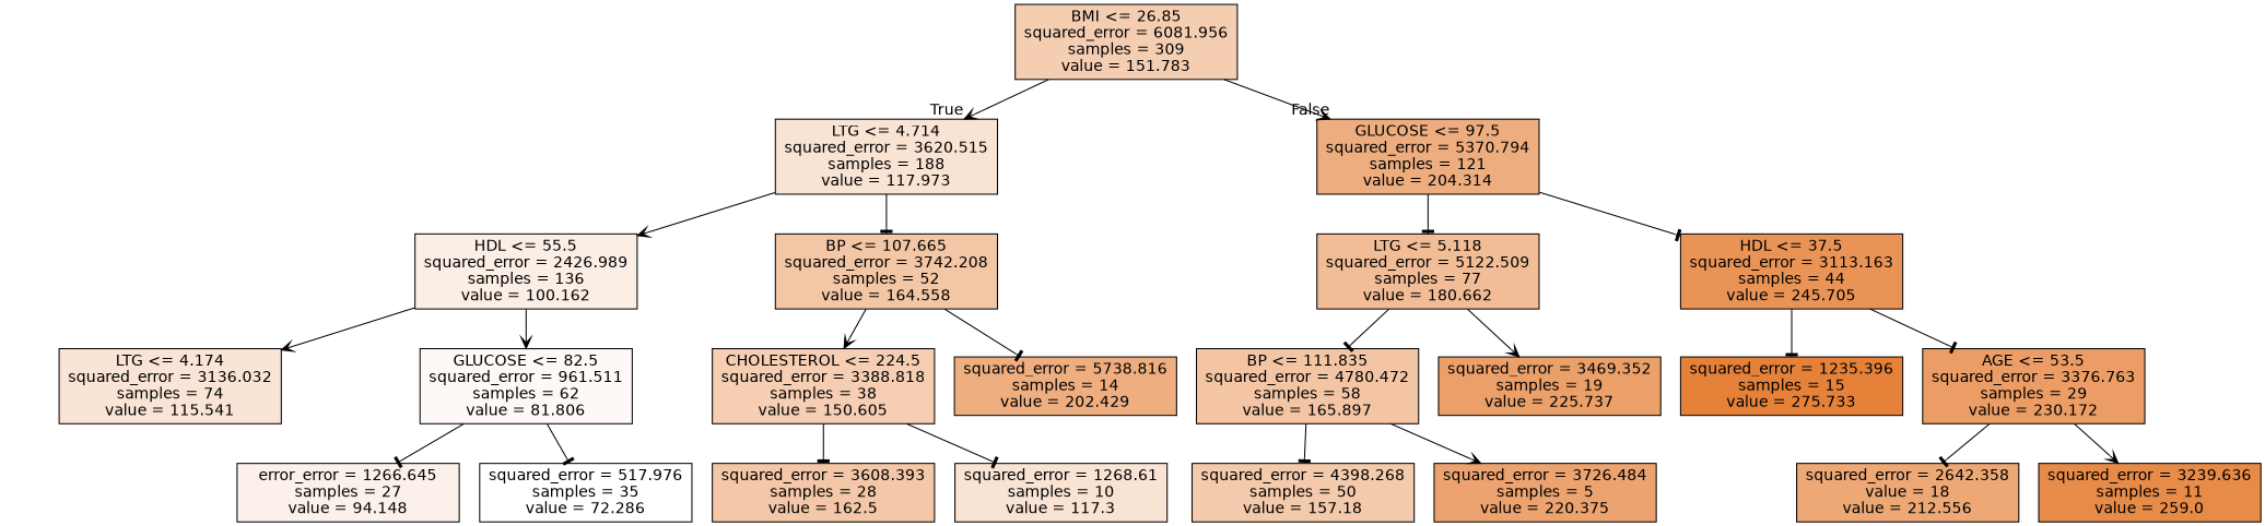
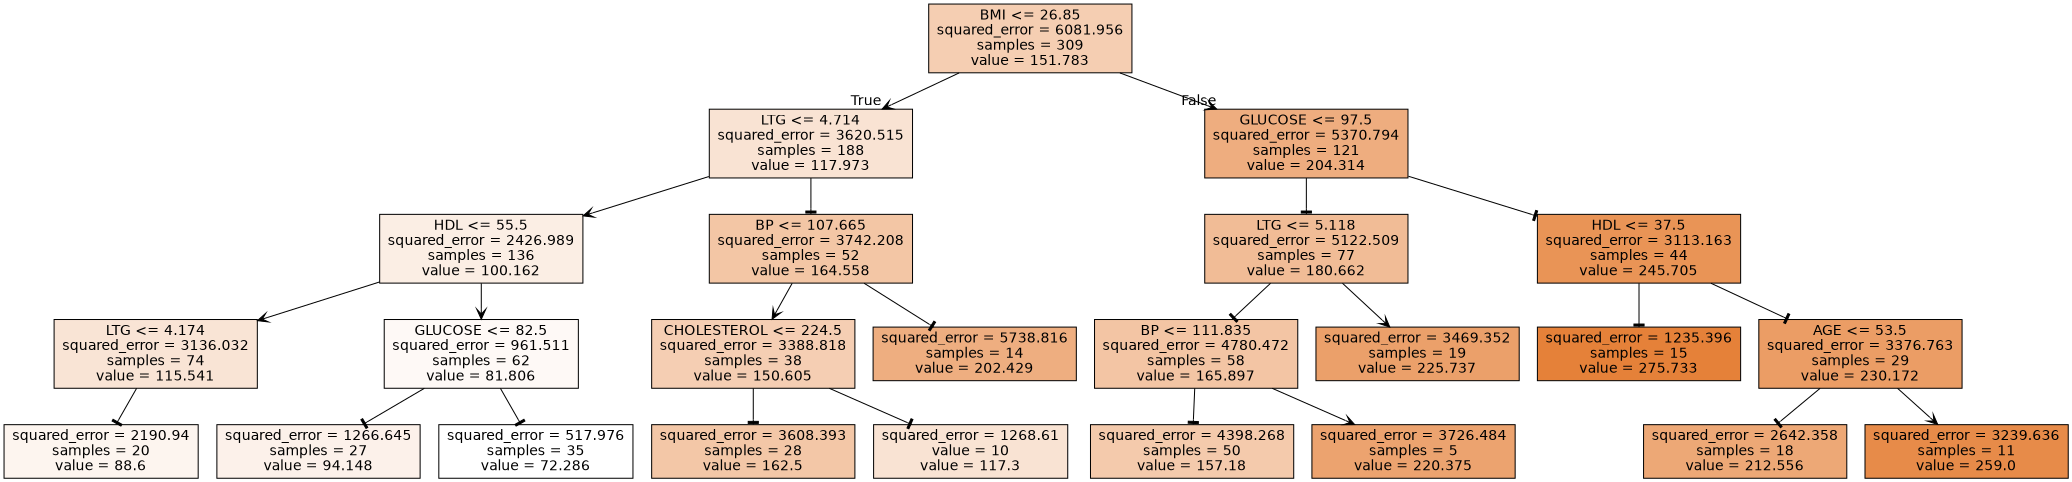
  digraph {
    node [color=black fillcolor="#f9e3d3" fontname=helvetica shape=box style=filled]
    edge [arrowhead=tee fontname=helvetica]
    n1 [fillcolor="#f5ceb2" label="BMI <= 26.85\nsquared_error = 6081.956\nsamples = 309\nvalue = 151.783"]
    n2 [label="LTG <= 4.714\nsquared_error = 3620.515\nsamples = 188\nvalue = 117.973"]
    n3 [fillcolor="#eead7f" label="GLUCOSE <= 97.5\nsquared_error = 5370.794\nsamples = 121\nvalue = 204.314"]
    n4 [fillcolor="#fbeee4" label="HDL <= 55.5\nsquared_error = 2426.989\nsamples = 136\nvalue = 100.162"]
    n5 [fillcolor="#f3c6a5" label="BP <= 107.665\nsquared_error = 3742.208\nsamples = 52\nvalue = 164.558"]
    n6 [fillcolor="#f1bc96" label="LTG <= 5.118\nsquared_error = 5122.509\nsamples = 77\nvalue = 180.662"]
    n7 [fillcolor="#e99456" label="HDL <= 37.5\nsquared_error = 3113.163\nsamples = 44\nvalue = 245.705"]
    n8 [fillcolor="#f9e4d5" label="LTG <= 4.174\nsquared_error = 3136.032\nsamples = 74\nvalue = 115.541"]
    n9 [fillcolor="#fef9f6" label="GLUCOSE <= 82.5\nsquared_error = 961.511\nsamples = 62\nvalue = 81.806"]
    n10 [fillcolor="#f5ceb3" label="CHOLESTEROL <= 224.5\nsquared_error = 3388.818\nsamples = 38\nvalue = 150.605"]
    n11 [fillcolor="#eeae80" label="squared_error = 5738.816\nsamples = 14\nvalue = 202.429"]
-   n13 [fillcolor="#fcf1ea" label="error_error = 1266.645\nsamples = 27\nvalue = 94.148"]
+   n12 [fillcolor="#fdf5ef" label="squared_error = 2190.94\nsamples = 20\nvalue = 88.6"]
+   n13 [fillcolor="#fcf1ea" label="squared_error = 1266.645\nsamples = 27\nvalue = 94.148"]
    n14 [fillcolor="#ffffff" label="squared_error = 517.976\nsamples = 35\nvalue = 72.286"]
    n15 [fillcolor="#f3c7a7" label="squared_error = 3608.393\nsamples = 28\nvalue = 162.5"]
-   n16 [label="squared_error = 1268.61\nsamples = 10\nvalue = 117.3"]
+   n16 [label="squared_error = 1268.61\nvalue = 10\nvalue = 117.3"]
    n17 [fillcolor="#f3c5a4" label="BP <= 111.835\nsquared_error = 4780.472\nsamples = 58\nvalue = 165.897"]
    n18 [fillcolor="#eba06a" label="squared_error = 3469.352\nsamples = 19\nvalue = 225.737"]
    n19 [fillcolor="#e58139" label="squared_error = 1235.396\nsamples = 15\nvalue = 275.733"]
    n20 [fillcolor="#eb9d65" label="AGE <= 53.5\nsquared_error = 3376.763\nsamples = 29\nvalue = 230.172"]
    n21 [fillcolor="#f4caac" label="squared_error = 4398.268\nsamples = 50\nvalue = 157.18"]
    n22 [fillcolor="#eca36f" label="squared_error = 3726.484\nsamples = 5\nvalue = 220.375"]
-   n23 [fillcolor="#eda876" label="squared_error = 2642.358\nvalue = 18\nvalue = 212.556"]
+   n23 [fillcolor="#eda876" label="squared_error = 2642.358\nsamples = 18\nvalue = 212.556"]
    n24 [fillcolor="#e78b49" label="squared_error = 3239.636\nsamples = 11\nvalue = 259.0"]
    n1 -> n2 [arrowhead=vee headlabel=True labelangle=45 labeldistance=2.5]
    n1 -> n3 [arrowhead=vee headlabel=False labelangle=-45 labeldistance=2.5]
    n2 -> n4 [arrowhead=vee]
    n2 -> n5
    n3 -> n6
    n3 -> n7
    n4 -> n8 [arrowhead=vee]
    n4 -> n9 [arrowhead=vee]
    n5 -> n10 [arrowhead=vee]
    n5 -> n11
    n6 -> n17
    n6 -> n18 [arrowhead=vee]
    n7 -> n19
    n7 -> n20
+   n8 -> n12
    n9 -> n13
    n9 -> n14
    n10 -> n15
    n10 -> n16
    n17 -> n21
    n17 -> n22 [arrowhead=vee]
    n20 -> n23
    n20 -> n24 [arrowhead=vee]
  }
